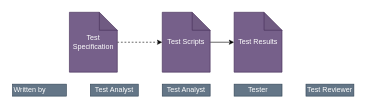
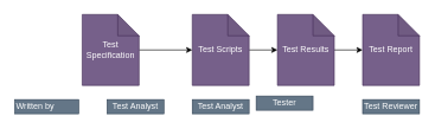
  <mxCell id="0" />
  <mxCell id="1" parent="0" />
- <mxCell id="2" style="edgeStyle=orthogonalEdgeStyle;rounded=0;orthogonalLoop=1;jettySize=auto;html=1;entryX=0;entryY=0.5;entryDx=0;entryDy=0;entryPerimeter=0;dashed=1;" edge="1" parent="1" source="3" target="5"><mxGeometry relative="1" as="geometry" /></mxCell>
+ <mxCell id="2" style="edgeStyle=orthogonalEdgeStyle;rounded=0;orthogonalLoop=1;jettySize=auto;html=1;entryX=0;entryY=0.5;entryDx=0;entryDy=0;entryPerimeter=0;" edge="1" parent="1" source="3" target="5"><mxGeometry relative="1" as="geometry" /></mxCell>
  <mxCell id="3" value="Test Specification" style="shape=note;whiteSpace=wrap;html=1;backgroundOutline=1;darkOpacity=0.05;fillColor=#76608a;strokeColor=#432D57;fontColor=#ffffff;" vertex="1" parent="1"><mxGeometry x="115" y="20" width="80" height="100" as="geometry" /></mxCell>
  <mxCell id="4" style="edgeStyle=orthogonalEdgeStyle;rounded=0;orthogonalLoop=1;jettySize=auto;html=1;entryX=0;entryY=0.5;entryDx=0;entryDy=0;entryPerimeter=0;" edge="1" parent="1" source="5" target="7"><mxGeometry relative="1" as="geometry" /></mxCell>
  <mxCell id="5" value="Test Scripts" style="shape=note;whiteSpace=wrap;html=1;backgroundOutline=1;darkOpacity=0.05;fillColor=#76608a;strokeColor=#432D57;fontColor=#ffffff;" vertex="1" parent="1"><mxGeometry x="270" y="20" width="80" height="100" as="geometry" /></mxCell>
+ <mxCell id="6" style="edgeStyle=orthogonalEdgeStyle;rounded=0;orthogonalLoop=1;jettySize=auto;html=1;entryX=0;entryY=0.5;entryDx=0;entryDy=0;entryPerimeter=0;" edge="1" parent="1" source="7" target="8"><mxGeometry relative="1" as="geometry" /></mxCell>
  <mxCell id="7" value="Test Results" style="shape=note;whiteSpace=wrap;html=1;backgroundOutline=1;darkOpacity=0.05;fillColor=#76608a;strokeColor=#432D57;fontColor=#ffffff;" vertex="1" parent="1"><mxGeometry x="390" y="20" width="80" height="100" as="geometry" /></mxCell>
+ <mxCell id="8" value="Test Report" style="shape=note;whiteSpace=wrap;html=1;backgroundOutline=1;darkOpacity=0.05;fillColor=#76608a;strokeColor=#432D57;fontColor=#ffffff;" vertex="1" parent="1"><mxGeometry x="510" y="20" width="80" height="100" as="geometry" /></mxCell>
  <mxCell id="9" value="Written by" style="text;html=1;strokeColor=#314354;fillColor=#647687;align=left;verticalAlign=middle;whiteSpace=wrap;rounded=0;fontColor=#ffffff;" vertex="1" parent="1"><mxGeometry x="20" y="140" width="90" height="20" as="geometry" /></mxCell>
  <mxCell id="10" value="Test Analyst" style="text;html=1;strokeColor=#314354;fillColor=#647687;align=center;verticalAlign=middle;whiteSpace=wrap;rounded=0;fontColor=#ffffff;" vertex="1" parent="1"><mxGeometry x="270" y="140" width="80" height="20" as="geometry" /></mxCell>
  <mxCell id="11" value="Test Analyst" style="text;html=1;strokeColor=#314354;fillColor=#647687;align=center;verticalAlign=middle;whiteSpace=wrap;rounded=0;fontColor=#ffffff;" vertex="1" parent="1"><mxGeometry x="150" y="140" width="80" height="20" as="geometry" /></mxCell>
- <mxCell id="12" value="Tester" style="text;html=1;strokeColor=#314354;fillColor=#647687;align=center;verticalAlign=middle;whiteSpace=wrap;rounded=0;fontColor=#ffffff;" vertex="1" parent="1"><mxGeometry x="390" y="140" width="80" height="20" as="geometry" /></mxCell>
+ <mxCell id="12" value="Tester" style="text;html=1;strokeColor=#314354;fillColor=#647687;align=center;verticalAlign=middle;whiteSpace=wrap;rounded=0;fontColor=#ffffff;" vertex="1" parent="1"><mxGeometry x="360" y="135" width="80" height="20" as="geometry" /></mxCell>
  <mxCell id="13" value="Test Reviewer" style="text;html=1;strokeColor=#314354;fillColor=#647687;align=center;verticalAlign=middle;whiteSpace=wrap;rounded=0;fontColor=#ffffff;" vertex="1" parent="1"><mxGeometry x="510" y="140" width="80" height="20" as="geometry" /></mxCell>
